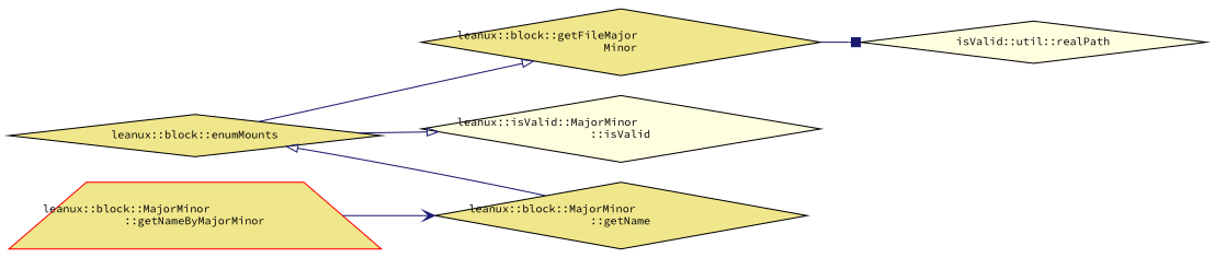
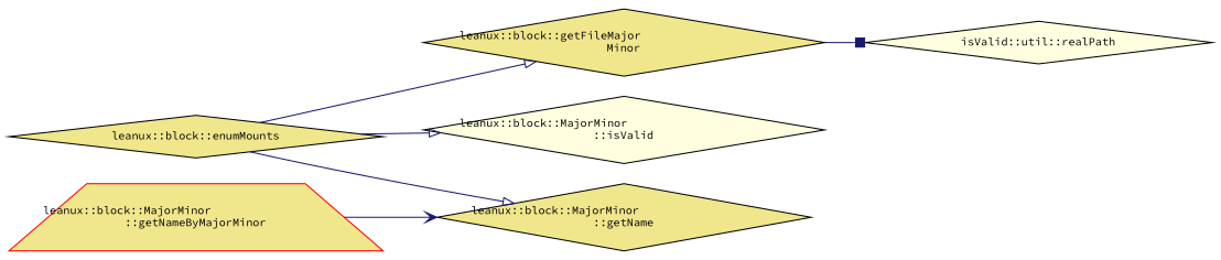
  digraph {
    fontname="Source Code Pro"
    rankdir=LR
    node [color=black fillcolor=khaki fontname="Source Code Pro" fontsize=10 shape=diamond style=filled]
    edge [arrowhead=onormal color=midnightblue fontname="Source Code Pro" fontsize=10 labelfontname=Helvetica labelfontsize=10 style=solid]
    n1 [fontcolor=black height=0.2 label="leanux::block::enumMounts" width=0.4]
    n2 [height=0.2 label="leanux::block::getFileMajor\lMinor" width=0.4]
    n3 [height=0.2 label="leanux::block::MajorMinor\l::getName" width=0.4]
-   n4 [fillcolor=lightyellow height=0.2 label="leanux::isValid::MajorMinor\l::isValid" width=0.4]
+   n4 [fillcolor=lightyellow height=0.2 label="leanux::block::MajorMinor\l::isValid" width=0.4]
    n5 [fillcolor=lightyellow height=0.2 label="isValid::util::realPath" width=0.4]
    n6 [color=red height=0.2 label="leanux::block::MajorMinor\l::getNameByMajorMinor" shape=trapezium width=0.4]
    n1 -> n2
-   n3 -> n1
+   n1 -> n3
    n1 -> n4
    n2 -> n5 [arrowhead=box]
    n6 -> n3 [arrowhead=vee]
  }
